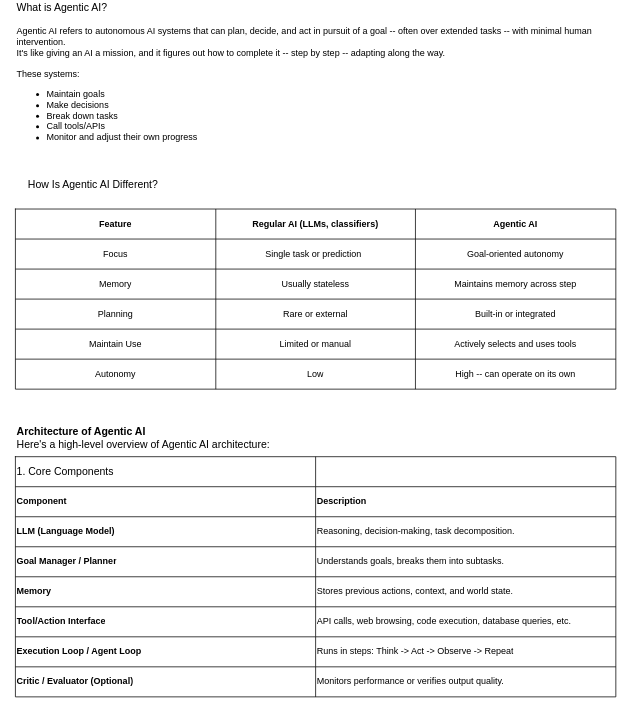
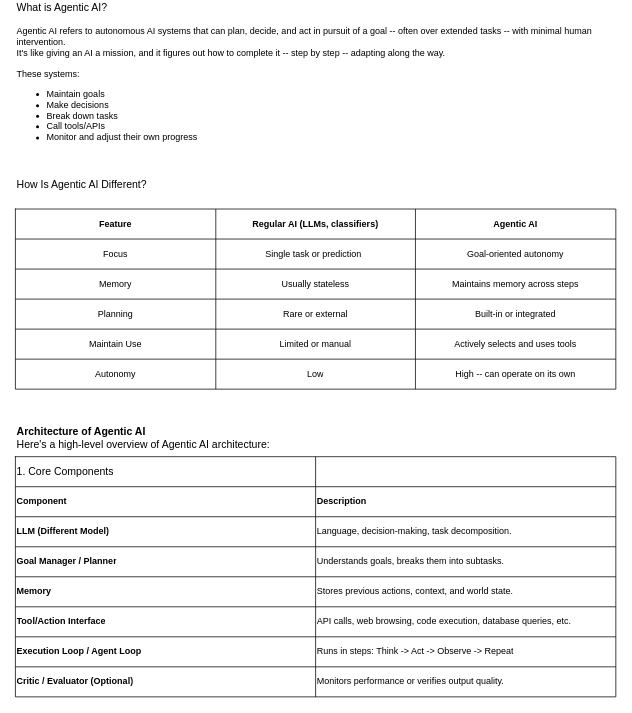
  <mxCell id="0" />
  <mxCell id="1" parent="0" />
  <mxCell id="2" value="&lt;div&gt;&lt;font style=&quot;font-size: 14px;&quot;&gt;What is Agentic AI?&lt;/font&gt;&lt;/div&gt;&lt;div&gt;&lt;font style=&quot;font-size: 14px;&quot;&gt;&lt;br&gt;&lt;/font&gt;&lt;/div&gt;Agentic AI refers to autonomous AI systems that can plan, decide, and act in pursuit of a goal -- often over extended tasks -- with minimal human intervention.&lt;br&gt;&lt;div&gt;It's like giving an AI a mission, and it figures out how to complete it -- step by step -- adapting along the way.&lt;/div&gt;&lt;div&gt;&lt;br&gt;&lt;/div&gt;&lt;div&gt;These systems:&lt;/div&gt;&lt;div&gt;&lt;ul&gt;&lt;li&gt;Maintain goals&lt;/li&gt;&lt;li&gt;Make decisions&lt;/li&gt;&lt;li&gt;Break down tasks &lt;br&gt;&lt;/li&gt;&lt;li&gt;Call tools/APIs&lt;/li&gt;&lt;li&gt;Monitor and adjust their own progress&lt;br&gt;&lt;/li&gt;&lt;/ul&gt;&lt;/div&gt;&lt;div&gt;&lt;br&gt;&lt;/div&gt;" style="text;html=1;align=left;verticalAlign=middle;whiteSpace=wrap;rounded=0;" parent="1" vertex="1"><mxGeometry x="20" y="20" width="800" height="160" as="geometry" /></mxCell>
- <mxCell id="3" value="&lt;div&gt;&lt;font style=&quot;font-size: 14px;&quot;&gt;How Is Agentic AI Different?&lt;/font&gt;&lt;/div&gt;&lt;div&gt;&lt;font style=&quot;font-size: 13px;&quot;&gt;&lt;font style=&quot;font-size: 14px;&quot;&gt;&lt;span style=&quot;white-space: pre;&quot;&gt;&#09;&lt;/span&gt;&lt;span style=&quot;white-space: pre;&quot;&gt;&#09;&lt;/span&gt;&lt;span style=&quot;white-space: pre;&quot;&gt;&#09;&lt;/span&gt;&lt;span style=&quot;white-space: pre;&quot;&gt;&#09;&lt;/span&gt;&lt;span style=&quot;white-space: pre;&quot;&gt;&#09;&lt;/span&gt;&lt;span style=&quot;white-space: pre;&quot;&gt;&#09;&lt;/span&gt;&lt;span style=&quot;white-space: pre;&quot;&gt;&#09;&lt;/span&gt;&lt;span style=&quot;white-space: pre;&quot;&gt;&#09;&lt;/span&gt;&lt;span style=&quot;white-space: pre;&quot;&gt;&#09;&lt;/span&gt;&lt;span style=&quot;white-space: pre;&quot;&gt;&#09;&lt;/span&gt;&lt;span style=&quot;white-space: pre;&quot;&gt;&#09;&lt;/span&gt;&lt;span style=&quot;white-space: pre;&quot;&gt;&#09;&lt;/span&gt;&lt;/font&gt;&lt;br&gt;&lt;/font&gt;&lt;/div&gt;" style="text;html=1;align=left;verticalAlign=middle;whiteSpace=wrap;rounded=0;" vertex="1" parent="1"><mxGeometry x="35" y="230" width="800" height="30" as="geometry" /></mxCell>
+ <mxCell id="3" value="&lt;div&gt;&lt;font style=&quot;font-size: 14px;&quot;&gt;How Is Agentic AI Different?&lt;/font&gt;&lt;/div&gt;&lt;div&gt;&lt;font style=&quot;font-size: 13px;&quot;&gt;&lt;font style=&quot;font-size: 14px;&quot;&gt;&lt;span style=&quot;white-space: pre;&quot;&gt;&#09;&lt;/span&gt;&lt;span style=&quot;white-space: pre;&quot;&gt;&#09;&lt;/span&gt;&lt;span style=&quot;white-space: pre;&quot;&gt;&#09;&lt;/span&gt;&lt;span style=&quot;white-space: pre;&quot;&gt;&#09;&lt;/span&gt;&lt;span style=&quot;white-space: pre;&quot;&gt;&#09;&lt;/span&gt;&lt;span style=&quot;white-space: pre;&quot;&gt;&#09;&lt;/span&gt;&lt;span style=&quot;white-space: pre;&quot;&gt;&#09;&lt;/span&gt;&lt;span style=&quot;white-space: pre;&quot;&gt;&#09;&lt;/span&gt;&lt;span style=&quot;white-space: pre;&quot;&gt;&#09;&lt;/span&gt;&lt;span style=&quot;white-space: pre;&quot;&gt;&#09;&lt;/span&gt;&lt;span style=&quot;white-space: pre;&quot;&gt;&#09;&lt;/span&gt;&lt;span style=&quot;white-space: pre;&quot;&gt;&#09;&lt;/span&gt;&lt;/font&gt;&lt;br&gt;&lt;/font&gt;&lt;/div&gt;" style="text;html=1;align=left;verticalAlign=middle;whiteSpace=wrap;rounded=0;" vertex="1" parent="1"><mxGeometry x="20" y="230" width="800" height="30" as="geometry" /></mxCell>
  <mxCell id="4" value="" style="shape=table;startSize=0;container=1;collapsible=0;childLayout=tableLayout;" vertex="1" parent="1"><mxGeometry x="20" y="270" width="800" height="240" as="geometry" /></mxCell>
  <mxCell id="5" value="" style="shape=tableRow;horizontal=0;startSize=0;swimlaneHead=0;swimlaneBody=0;strokeColor=inherit;top=0;left=0;bottom=0;right=0;collapsible=0;dropTarget=0;fillColor=none;points=[[0,0.5],[1,0.5]];portConstraint=eastwest;" vertex="1" parent="4"><mxGeometry width="800" height="40" as="geometry" /></mxCell>
  <mxCell id="6" value="&lt;b&gt;Feature&lt;/b&gt;" style="shape=partialRectangle;html=1;whiteSpace=wrap;connectable=0;strokeColor=inherit;overflow=hidden;fillColor=none;top=0;left=0;bottom=0;right=0;pointerEvents=1;" vertex="1" parent="5"><mxGeometry width="267" height="40" as="geometry"><mxRectangle width="267" height="40" as="alternateBounds" /></mxGeometry></mxCell>
  <mxCell id="7" value="&lt;b&gt;Regular AI (LLMs, classifiers)&lt;/b&gt;" style="shape=partialRectangle;html=1;whiteSpace=wrap;connectable=0;strokeColor=inherit;overflow=hidden;fillColor=none;top=0;left=0;bottom=0;right=0;pointerEvents=1;" vertex="1" parent="5"><mxGeometry x="267" width="266" height="40" as="geometry"><mxRectangle width="266" height="40" as="alternateBounds" /></mxGeometry></mxCell>
  <mxCell id="8" value="&lt;b&gt;Agentic AI&lt;/b&gt;" style="shape=partialRectangle;html=1;whiteSpace=wrap;connectable=0;strokeColor=inherit;overflow=hidden;fillColor=none;top=0;left=0;bottom=0;right=0;pointerEvents=1;" vertex="1" parent="5"><mxGeometry x="533" width="267" height="40" as="geometry"><mxRectangle width="267" height="40" as="alternateBounds" /></mxGeometry></mxCell>
  <mxCell id="9" value="" style="shape=tableRow;horizontal=0;startSize=0;swimlaneHead=0;swimlaneBody=0;strokeColor=inherit;top=0;left=0;bottom=0;right=0;collapsible=0;dropTarget=0;fillColor=none;points=[[0,0.5],[1,0.5]];portConstraint=eastwest;" vertex="1" parent="4"><mxGeometry y="40" width="800" height="40" as="geometry" /></mxCell>
  <mxCell id="10" value="Focus" style="shape=partialRectangle;html=1;whiteSpace=wrap;connectable=0;strokeColor=inherit;overflow=hidden;fillColor=none;top=0;left=0;bottom=0;right=0;pointerEvents=1;" vertex="1" parent="9"><mxGeometry width="267" height="40" as="geometry"><mxRectangle width="267" height="40" as="alternateBounds" /></mxGeometry></mxCell>
  <mxCell id="11" value="Single task or prediction&lt;span style=&quot;white-space: pre;&quot;&gt;&#09;&lt;/span&gt;" style="shape=partialRectangle;html=1;whiteSpace=wrap;connectable=0;strokeColor=inherit;overflow=hidden;fillColor=none;top=0;left=0;bottom=0;right=0;pointerEvents=1;" vertex="1" parent="9"><mxGeometry x="267" width="266" height="40" as="geometry"><mxRectangle width="266" height="40" as="alternateBounds" /></mxGeometry></mxCell>
  <mxCell id="12" value="Goal-oriented autonomy" style="shape=partialRectangle;html=1;whiteSpace=wrap;connectable=0;strokeColor=inherit;overflow=hidden;fillColor=none;top=0;left=0;bottom=0;right=0;pointerEvents=1;" vertex="1" parent="9"><mxGeometry x="533" width="267" height="40" as="geometry"><mxRectangle width="267" height="40" as="alternateBounds" /></mxGeometry></mxCell>
  <mxCell id="13" value="" style="shape=tableRow;horizontal=0;startSize=0;swimlaneHead=0;swimlaneBody=0;strokeColor=inherit;top=0;left=0;bottom=0;right=0;collapsible=0;dropTarget=0;fillColor=none;points=[[0,0.5],[1,0.5]];portConstraint=eastwest;" vertex="1" parent="4"><mxGeometry y="80" width="800" height="40" as="geometry" /></mxCell>
  <mxCell id="14" value="Memory" style="shape=partialRectangle;html=1;whiteSpace=wrap;connectable=0;strokeColor=inherit;overflow=hidden;fillColor=none;top=0;left=0;bottom=0;right=0;pointerEvents=1;" vertex="1" parent="13"><mxGeometry width="267" height="40" as="geometry"><mxRectangle width="267" height="40" as="alternateBounds" /></mxGeometry></mxCell>
  <mxCell id="15" value="Usually stateless" style="shape=partialRectangle;html=1;whiteSpace=wrap;connectable=0;strokeColor=inherit;overflow=hidden;fillColor=none;top=0;left=0;bottom=0;right=0;pointerEvents=1;" vertex="1" parent="13"><mxGeometry x="267" width="266" height="40" as="geometry"><mxRectangle width="266" height="40" as="alternateBounds" /></mxGeometry></mxCell>
- <mxCell id="16" value="Maintains memory across step" style="shape=partialRectangle;html=1;whiteSpace=wrap;connectable=0;strokeColor=inherit;overflow=hidden;fillColor=none;top=0;left=0;bottom=0;right=0;pointerEvents=1;" vertex="1" parent="13"><mxGeometry x="533" width="267" height="40" as="geometry"><mxRectangle width="267" height="40" as="alternateBounds" /></mxGeometry></mxCell>
+ <mxCell id="16" value="Maintains memory across steps" style="shape=partialRectangle;html=1;whiteSpace=wrap;connectable=0;strokeColor=inherit;overflow=hidden;fillColor=none;top=0;left=0;bottom=0;right=0;pointerEvents=1;" vertex="1" parent="13"><mxGeometry x="533" width="267" height="40" as="geometry"><mxRectangle width="267" height="40" as="alternateBounds" /></mxGeometry></mxCell>
  <mxCell id="17" value="" style="shape=tableRow;horizontal=0;startSize=0;swimlaneHead=0;swimlaneBody=0;strokeColor=inherit;top=0;left=0;bottom=0;right=0;collapsible=0;dropTarget=0;fillColor=none;points=[[0,0.5],[1,0.5]];portConstraint=eastwest;" vertex="1" parent="4"><mxGeometry y="120" width="800" height="40" as="geometry" /></mxCell>
  <mxCell id="18" value="Planning" style="shape=partialRectangle;html=1;whiteSpace=wrap;connectable=0;strokeColor=inherit;overflow=hidden;fillColor=none;top=0;left=0;bottom=0;right=0;pointerEvents=1;" vertex="1" parent="17"><mxGeometry width="267" height="40" as="geometry"><mxRectangle width="267" height="40" as="alternateBounds" /></mxGeometry></mxCell>
  <mxCell id="19" value="Rare or external" style="shape=partialRectangle;html=1;whiteSpace=wrap;connectable=0;strokeColor=inherit;overflow=hidden;fillColor=none;top=0;left=0;bottom=0;right=0;pointerEvents=1;" vertex="1" parent="17"><mxGeometry x="267" width="266" height="40" as="geometry"><mxRectangle width="266" height="40" as="alternateBounds" /></mxGeometry></mxCell>
  <mxCell id="20" value="Built-in or integrated" style="shape=partialRectangle;html=1;whiteSpace=wrap;connectable=0;strokeColor=inherit;overflow=hidden;fillColor=none;top=0;left=0;bottom=0;right=0;pointerEvents=1;" vertex="1" parent="17"><mxGeometry x="533" width="267" height="40" as="geometry"><mxRectangle width="267" height="40" as="alternateBounds" /></mxGeometry></mxCell>
  <mxCell id="21" value="" style="shape=tableRow;horizontal=0;startSize=0;swimlaneHead=0;swimlaneBody=0;strokeColor=inherit;top=0;left=0;bottom=0;right=0;collapsible=0;dropTarget=0;fillColor=none;points=[[0,0.5],[1,0.5]];portConstraint=eastwest;" vertex="1" parent="4"><mxGeometry y="160" width="800" height="40" as="geometry" /></mxCell>
  <mxCell id="22" value="Maintain Use" style="shape=partialRectangle;html=1;whiteSpace=wrap;connectable=0;strokeColor=inherit;overflow=hidden;fillColor=none;top=0;left=0;bottom=0;right=0;pointerEvents=1;" vertex="1" parent="21"><mxGeometry width="267" height="40" as="geometry"><mxRectangle width="267" height="40" as="alternateBounds" /></mxGeometry></mxCell>
  <mxCell id="23" value="Limited or manual" style="shape=partialRectangle;html=1;whiteSpace=wrap;connectable=0;strokeColor=inherit;overflow=hidden;fillColor=none;top=0;left=0;bottom=0;right=0;pointerEvents=1;" vertex="1" parent="21"><mxGeometry x="267" width="266" height="40" as="geometry"><mxRectangle width="266" height="40" as="alternateBounds" /></mxGeometry></mxCell>
  <mxCell id="24" value="Actively selects and uses tools" style="shape=partialRectangle;html=1;whiteSpace=wrap;connectable=0;strokeColor=inherit;overflow=hidden;fillColor=none;top=0;left=0;bottom=0;right=0;pointerEvents=1;" vertex="1" parent="21"><mxGeometry x="533" width="267" height="40" as="geometry"><mxRectangle width="267" height="40" as="alternateBounds" /></mxGeometry></mxCell>
  <mxCell id="25" value="" style="shape=tableRow;horizontal=0;startSize=0;swimlaneHead=0;swimlaneBody=0;strokeColor=inherit;top=0;left=0;bottom=0;right=0;collapsible=0;dropTarget=0;fillColor=none;points=[[0,0.5],[1,0.5]];portConstraint=eastwest;" vertex="1" parent="4"><mxGeometry y="200" width="800" height="40" as="geometry" /></mxCell>
  <mxCell id="26" value="Autonomy" style="shape=partialRectangle;html=1;whiteSpace=wrap;connectable=0;strokeColor=inherit;overflow=hidden;fillColor=none;top=0;left=0;bottom=0;right=0;pointerEvents=1;" vertex="1" parent="25"><mxGeometry width="267" height="40" as="geometry"><mxRectangle width="267" height="40" as="alternateBounds" /></mxGeometry></mxCell>
  <mxCell id="27" value="Low" style="shape=partialRectangle;html=1;whiteSpace=wrap;connectable=0;strokeColor=inherit;overflow=hidden;fillColor=none;top=0;left=0;bottom=0;right=0;pointerEvents=1;" vertex="1" parent="25"><mxGeometry x="267" width="266" height="40" as="geometry"><mxRectangle width="266" height="40" as="alternateBounds" /></mxGeometry></mxCell>
  <mxCell id="28" value="High -- can operate on its own" style="shape=partialRectangle;html=1;whiteSpace=wrap;connectable=0;strokeColor=inherit;overflow=hidden;fillColor=none;top=0;left=0;bottom=0;right=0;pointerEvents=1;" vertex="1" parent="25"><mxGeometry x="533" width="267" height="40" as="geometry"><mxRectangle width="267" height="40" as="alternateBounds" /></mxGeometry></mxCell>
  <mxCell id="29" value="&lt;div&gt;&lt;b&gt;Architecture of Agentic AI&lt;/b&gt;&lt;/div&gt;&lt;div&gt;Here's a high-level overview of Agentic AI architecture:&lt;br&gt;&lt;/div&gt;" style="text;html=1;align=left;verticalAlign=middle;whiteSpace=wrap;rounded=0;fontSize=14;" vertex="1" parent="1"><mxGeometry x="20" y="560" width="800" height="30" as="geometry" /></mxCell>
  <mxCell id="30" value="" style="shape=table;startSize=0;container=1;collapsible=0;childLayout=tableLayout;align=left;" vertex="1" parent="1"><mxGeometry x="20" y="600" width="800" height="320" as="geometry" /></mxCell>
  <mxCell id="31" value="" style="shape=tableRow;horizontal=0;startSize=0;swimlaneHead=0;swimlaneBody=0;strokeColor=inherit;top=0;left=0;bottom=0;right=0;collapsible=0;dropTarget=0;fillColor=none;points=[[0,0.5],[1,0.5]];portConstraint=eastwest;" vertex="1" parent="30"><mxGeometry width="800" height="40" as="geometry" /></mxCell>
  <mxCell id="32" value="&lt;font style=&quot;font-size: 14px;&quot;&gt;1. Core Components&lt;/font&gt;" style="shape=partialRectangle;html=1;whiteSpace=wrap;connectable=0;strokeColor=inherit;overflow=hidden;fillColor=none;top=0;left=0;bottom=0;right=0;pointerEvents=1;align=left;" vertex="1" parent="31"><mxGeometry width="400" height="40" as="geometry"><mxRectangle width="400" height="40" as="alternateBounds" /></mxGeometry></mxCell>
  <mxCell id="33" value="" style="shape=partialRectangle;html=1;whiteSpace=wrap;connectable=0;strokeColor=inherit;overflow=hidden;fillColor=none;top=0;left=0;bottom=0;right=0;pointerEvents=1;" vertex="1" parent="31"><mxGeometry x="400" width="400" height="40" as="geometry"><mxRectangle width="400" height="40" as="alternateBounds" /></mxGeometry></mxCell>
  <mxCell id="34" value="" style="shape=tableRow;horizontal=0;startSize=0;swimlaneHead=0;swimlaneBody=0;strokeColor=inherit;top=0;left=0;bottom=0;right=0;collapsible=0;dropTarget=0;fillColor=none;points=[[0,0.5],[1,0.5]];portConstraint=eastwest;" vertex="1" parent="30"><mxGeometry y="40" width="800" height="40" as="geometry" /></mxCell>
  <mxCell id="35" value="&lt;b&gt;Component&lt;span style=&quot;white-space: pre;&quot;&gt;&#09;&lt;/span&gt;&lt;/b&gt;" style="shape=partialRectangle;html=1;whiteSpace=wrap;connectable=0;strokeColor=inherit;overflow=hidden;fillColor=none;top=0;left=0;bottom=0;right=0;pointerEvents=1;align=left;" vertex="1" parent="34"><mxGeometry width="400" height="40" as="geometry"><mxRectangle width="400" height="40" as="alternateBounds" /></mxGeometry></mxCell>
  <mxCell id="36" value="&lt;div align=&quot;left&quot;&gt;&lt;b&gt;Description&lt;/b&gt;&lt;/div&gt;" style="shape=partialRectangle;html=1;whiteSpace=wrap;connectable=0;strokeColor=inherit;overflow=hidden;fillColor=none;top=0;left=0;bottom=0;right=0;pointerEvents=1;align=left;" vertex="1" parent="34"><mxGeometry x="400" width="400" height="40" as="geometry"><mxRectangle width="400" height="40" as="alternateBounds" /></mxGeometry></mxCell>
  <mxCell id="37" value="" style="shape=tableRow;horizontal=0;startSize=0;swimlaneHead=0;swimlaneBody=0;strokeColor=inherit;top=0;left=0;bottom=0;right=0;collapsible=0;dropTarget=0;fillColor=none;points=[[0,0.5],[1,0.5]];portConstraint=eastwest;" vertex="1" parent="30"><mxGeometry y="80" width="800" height="40" as="geometry" /></mxCell>
- <mxCell id="38" value="&lt;b&gt;LLM (Language Model)&lt;/b&gt;" style="shape=partialRectangle;html=1;whiteSpace=wrap;connectable=0;strokeColor=inherit;overflow=hidden;fillColor=none;top=0;left=0;bottom=0;right=0;pointerEvents=1;align=left;" vertex="1" parent="37"><mxGeometry width="400" height="40" as="geometry"><mxRectangle width="400" height="40" as="alternateBounds" /></mxGeometry></mxCell>
- <mxCell id="39" value="Reasoning, decision-making, task decomposition." style="shape=partialRectangle;html=1;whiteSpace=wrap;connectable=0;strokeColor=inherit;overflow=hidden;fillColor=none;top=0;left=0;bottom=0;right=0;pointerEvents=1;align=left;" vertex="1" parent="37"><mxGeometry x="400" width="400" height="40" as="geometry"><mxRectangle width="400" height="40" as="alternateBounds" /></mxGeometry></mxCell>
+ <mxCell id="38" value="&lt;b&gt;LLM (Different Model)&lt;/b&gt;" style="shape=partialRectangle;html=1;whiteSpace=wrap;connectable=0;strokeColor=inherit;overflow=hidden;fillColor=none;top=0;left=0;bottom=0;right=0;pointerEvents=1;align=left;" vertex="1" parent="37"><mxGeometry width="400" height="40" as="geometry"><mxRectangle width="400" height="40" as="alternateBounds" /></mxGeometry></mxCell>
+ <mxCell id="39" value="Language, decision-making, task decomposition." style="shape=partialRectangle;html=1;whiteSpace=wrap;connectable=0;strokeColor=inherit;overflow=hidden;fillColor=none;top=0;left=0;bottom=0;right=0;pointerEvents=1;align=left;" vertex="1" parent="37"><mxGeometry x="400" width="400" height="40" as="geometry"><mxRectangle width="400" height="40" as="alternateBounds" /></mxGeometry></mxCell>
  <mxCell id="40" value="" style="shape=tableRow;horizontal=0;startSize=0;swimlaneHead=0;swimlaneBody=0;strokeColor=inherit;top=0;left=0;bottom=0;right=0;collapsible=0;dropTarget=0;fillColor=none;points=[[0,0.5],[1,0.5]];portConstraint=eastwest;" vertex="1" parent="30"><mxGeometry y="120" width="800" height="40" as="geometry" /></mxCell>
  <mxCell id="41" value="&lt;b&gt;Goal Manager / Planner&lt;/b&gt;" style="shape=partialRectangle;html=1;whiteSpace=wrap;connectable=0;strokeColor=inherit;overflow=hidden;fillColor=none;top=0;left=0;bottom=0;right=0;pointerEvents=1;align=left;" vertex="1" parent="40"><mxGeometry width="400" height="40" as="geometry"><mxRectangle width="400" height="40" as="alternateBounds" /></mxGeometry></mxCell>
  <mxCell id="42" value="Understands goals, breaks them into subtasks." style="shape=partialRectangle;html=1;whiteSpace=wrap;connectable=0;strokeColor=inherit;overflow=hidden;fillColor=none;top=0;left=0;bottom=0;right=0;pointerEvents=1;align=left;" vertex="1" parent="40"><mxGeometry x="400" width="400" height="40" as="geometry"><mxRectangle width="400" height="40" as="alternateBounds" /></mxGeometry></mxCell>
  <mxCell id="43" value="" style="shape=tableRow;horizontal=0;startSize=0;swimlaneHead=0;swimlaneBody=0;strokeColor=inherit;top=0;left=0;bottom=0;right=0;collapsible=0;dropTarget=0;fillColor=none;points=[[0,0.5],[1,0.5]];portConstraint=eastwest;" vertex="1" parent="30"><mxGeometry y="160" width="800" height="40" as="geometry" /></mxCell>
  <mxCell id="44" value="&lt;b&gt;Memory&lt;/b&gt;" style="shape=partialRectangle;html=1;whiteSpace=wrap;connectable=0;strokeColor=inherit;overflow=hidden;fillColor=none;top=0;left=0;bottom=0;right=0;pointerEvents=1;align=left;" vertex="1" parent="43"><mxGeometry width="400" height="40" as="geometry"><mxRectangle width="400" height="40" as="alternateBounds" /></mxGeometry></mxCell>
  <mxCell id="45" value="Stores previous actions, context, and world state." style="shape=partialRectangle;html=1;whiteSpace=wrap;connectable=0;strokeColor=inherit;overflow=hidden;fillColor=none;top=0;left=0;bottom=0;right=0;pointerEvents=1;align=left;" vertex="1" parent="43"><mxGeometry x="400" width="400" height="40" as="geometry"><mxRectangle width="400" height="40" as="alternateBounds" /></mxGeometry></mxCell>
  <mxCell id="46" value="" style="shape=tableRow;horizontal=0;startSize=0;swimlaneHead=0;swimlaneBody=0;strokeColor=inherit;top=0;left=0;bottom=0;right=0;collapsible=0;dropTarget=0;fillColor=none;points=[[0,0.5],[1,0.5]];portConstraint=eastwest;" vertex="1" parent="30"><mxGeometry y="200" width="800" height="40" as="geometry" /></mxCell>
  <mxCell id="47" value="&lt;b&gt;Tool/Action Interface&lt;/b&gt;" style="shape=partialRectangle;html=1;whiteSpace=wrap;connectable=0;strokeColor=inherit;overflow=hidden;fillColor=none;top=0;left=0;bottom=0;right=0;pointerEvents=1;align=left;" vertex="1" parent="46"><mxGeometry width="400" height="40" as="geometry"><mxRectangle width="400" height="40" as="alternateBounds" /></mxGeometry></mxCell>
  <mxCell id="48" value="API calls, web browsing, code execution, database queries, etc." style="shape=partialRectangle;html=1;whiteSpace=wrap;connectable=0;strokeColor=inherit;overflow=hidden;fillColor=none;top=0;left=0;bottom=0;right=0;pointerEvents=1;align=left;" vertex="1" parent="46"><mxGeometry x="400" width="400" height="40" as="geometry"><mxRectangle width="400" height="40" as="alternateBounds" /></mxGeometry></mxCell>
  <mxCell id="49" value="" style="shape=tableRow;horizontal=0;startSize=0;swimlaneHead=0;swimlaneBody=0;strokeColor=inherit;top=0;left=0;bottom=0;right=0;collapsible=0;dropTarget=0;fillColor=none;points=[[0,0.5],[1,0.5]];portConstraint=eastwest;" vertex="1" parent="30"><mxGeometry y="240" width="800" height="40" as="geometry" /></mxCell>
  <mxCell id="50" value="&lt;b&gt;Execution Loop / Agent Loop&lt;/b&gt;" style="shape=partialRectangle;html=1;whiteSpace=wrap;connectable=0;strokeColor=inherit;overflow=hidden;fillColor=none;top=0;left=0;bottom=0;right=0;pointerEvents=1;align=left;" vertex="1" parent="49"><mxGeometry width="400" height="40" as="geometry"><mxRectangle width="400" height="40" as="alternateBounds" /></mxGeometry></mxCell>
  <mxCell id="51" value="Runs in steps: Think -&amp;gt; Act -&amp;gt; Observe -&amp;gt; Repeat" style="shape=partialRectangle;html=1;whiteSpace=wrap;connectable=0;strokeColor=inherit;overflow=hidden;fillColor=none;top=0;left=0;bottom=0;right=0;pointerEvents=1;align=left;" vertex="1" parent="49"><mxGeometry x="400" width="400" height="40" as="geometry"><mxRectangle width="400" height="40" as="alternateBounds" /></mxGeometry></mxCell>
  <mxCell id="52" value="" style="shape=tableRow;horizontal=0;startSize=0;swimlaneHead=0;swimlaneBody=0;strokeColor=inherit;top=0;left=0;bottom=0;right=0;collapsible=0;dropTarget=0;fillColor=none;points=[[0,0.5],[1,0.5]];portConstraint=eastwest;" vertex="1" parent="30"><mxGeometry y="280" width="800" height="40" as="geometry" /></mxCell>
  <mxCell id="53" value="&lt;b&gt;Critic / Evaluator (Optional)&lt;/b&gt;" style="shape=partialRectangle;html=1;whiteSpace=wrap;connectable=0;strokeColor=inherit;overflow=hidden;fillColor=none;top=0;left=0;bottom=0;right=0;pointerEvents=1;align=left;" vertex="1" parent="52"><mxGeometry width="400" height="40" as="geometry"><mxRectangle width="400" height="40" as="alternateBounds" /></mxGeometry></mxCell>
  <mxCell id="54" value="Monitors performance or verifies output quality." style="shape=partialRectangle;html=1;whiteSpace=wrap;connectable=0;strokeColor=inherit;overflow=hidden;fillColor=none;top=0;left=0;bottom=0;right=0;pointerEvents=1;align=left;" vertex="1" parent="52"><mxGeometry x="400" width="400" height="40" as="geometry"><mxRectangle width="400" height="40" as="alternateBounds" /></mxGeometry></mxCell>
